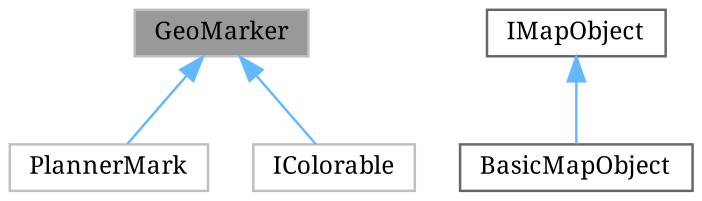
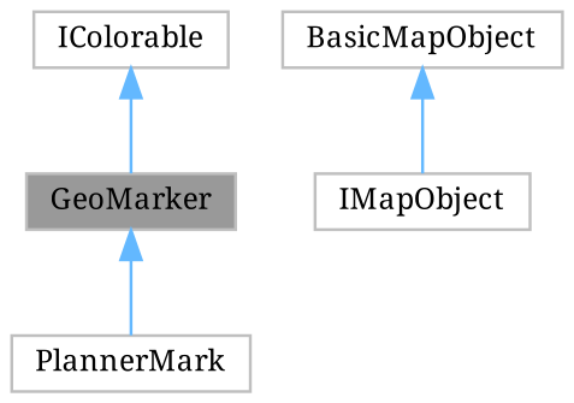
  digraph {
    fontname="Noto Serif"
    node [color=grey75 fillcolor=white fontname="Noto Serif" fontsize=10 shape=box style=filled]
    edge [color=steelblue1 dir=back fontname="Noto Serif" fontsize=10 labelfontname=Helvetica labelfontsize=10 style=solid]
    n1 [fillcolor=grey60 fontcolor=black height=0.2 label=GeoMarker width=0.4]
    n2 [height=0.2 label=PlannerMark width=0.4]
-   n3 [color=gray40 height=0.2 label=BasicMapObject width=0.4]
-   n4 [color=gray40 height=0.2 label=IMapObject width=0.4]
+   n3 [height=0.2 label=BasicMapObject width=0.4]
+   n4 [height=0.2 label=IMapObject width=0.4]
    n5 [height=0.2 label=IColorable width=0.4]
    n1 -> n2
-   n4 -> n3
-   n1 -> n5
+   n3 -> n4
+   n5 -> n1
  }
